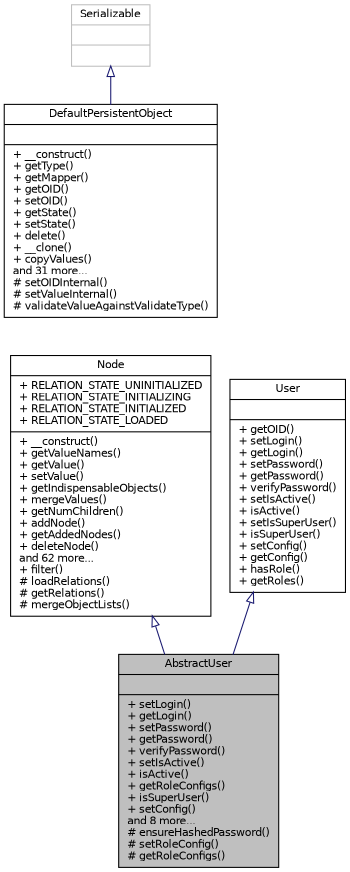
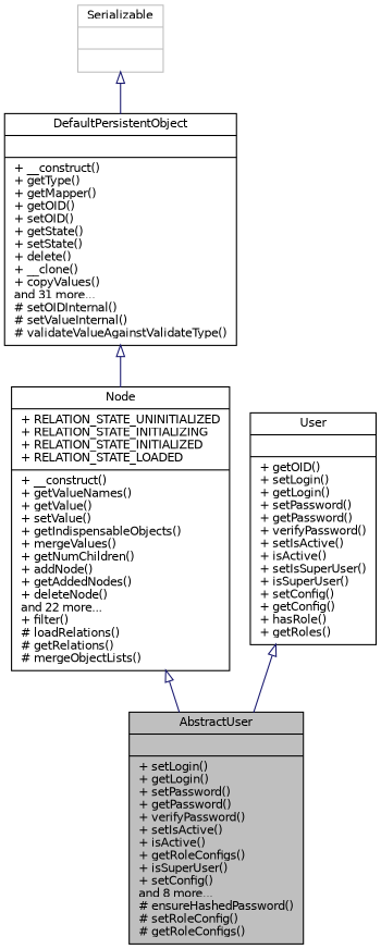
  digraph {
    node [color=black fillcolor=white fontname=Helvetica fontsize=10 shape=record style=filled]
    edge [arrowtail=onormal color=midnightblue dir=back fontname=Helvetica fontsize=10 labelfontname=Helvetica labelfontsize=10 style=solid]
    n1 [fillcolor=grey75 fontcolor=black height=0.2 label="{AbstractUser\n||+ setLogin()\l+ getLogin()\l+ setPassword()\l+ getPassword()\l+ verifyPassword()\l+ setIsActive()\l+ isActive()\l+ getRoleConfigs()\l+ isSuperUser()\l+ setConfig()\land 8 more...\l# ensureHashedPassword()\l# setRoleConfig()\l# getRoleConfigs()\l}" width=0.4]
-   n2 [height=0.2 label="{Node\n|+ RELATION_STATE_UNINITIALIZED\l+ RELATION_STATE_INITIALIZING\l+ RELATION_STATE_INITIALIZED\l+ RELATION_STATE_LOADED\l|+ __construct()\l+ getValueNames()\l+ getValue()\l+ setValue()\l+ getIndispensableObjects()\l+ mergeValues()\l+ getNumChildren()\l+ addNode()\l+ getAddedNodes()\l+ deleteNode()\land 62 more...\l+ filter()\l# loadRelations()\l# getRelations()\l# mergeObjectLists()\l}" width=0.4]
+   n2 [height=0.2 label="{Node\n|+ RELATION_STATE_UNINITIALIZED\l+ RELATION_STATE_INITIALIZING\l+ RELATION_STATE_INITIALIZED\l+ RELATION_STATE_LOADED\l|+ __construct()\l+ getValueNames()\l+ getValue()\l+ setValue()\l+ getIndispensableObjects()\l+ mergeValues()\l+ getNumChildren()\l+ addNode()\l+ getAddedNodes()\l+ deleteNode()\land 22 more...\l+ filter()\l# loadRelations()\l# getRelations()\l# mergeObjectLists()\l}" width=0.4]
    n3 [height=0.2 label="{DefaultPersistentObject\n||+ __construct()\l+ getType()\l+ getMapper()\l+ getOID()\l+ setOID()\l+ getState()\l+ setState()\l+ delete()\l+ __clone()\l+ copyValues()\land 31 more...\l# setOIDInternal()\l# setValueInternal()\l# validateValueAgainstValidateType()\l}" width=0.4]
    n4 [color=grey75 height=0.2 label="{Serializable\n||}" width=0.4]
    n5 [height=0.2 label="{User\n||+ getOID()\l+ setLogin()\l+ getLogin()\l+ setPassword()\l+ getPassword()\l+ verifyPassword()\l+ setIsActive()\l+ isActive()\l+ setIsSuperUser()\l+ isSuperUser()\l+ setConfig()\l+ getConfig()\l+ hasRole()\l+ getRoles()\l}" width=0.4]
    n2 -> n1
+   n3 -> n2
    n4 -> n3
    n5 -> n1
  }
